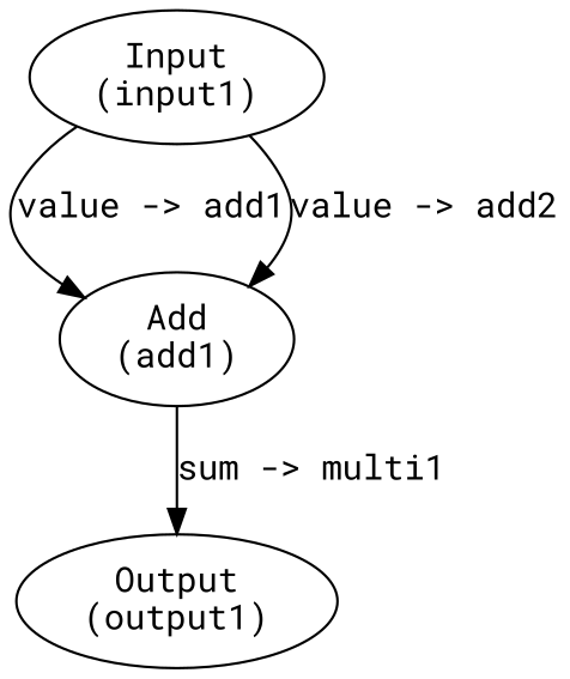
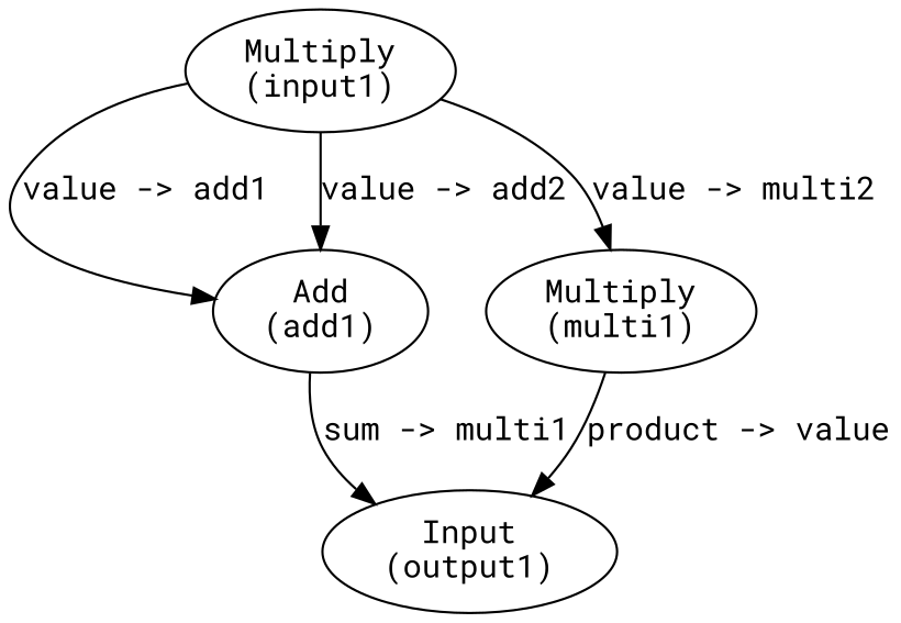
  digraph {
    fontname="Roboto Mono"
    node [fontname="Roboto Mono"]
    edge [fontname="Roboto Mono"]
-   n1 [label="Input\n(input1)"]
+   n1 [label="Multiply\n(input1)"]
    n2 [label="Add\n(add1)"]
-   n4 [label="Output\n(output1)"]
+   n3 [label="Multiply\n(multi1)"]
+   n4 [label="Input\n(output1)"]
    n1 -> n2 [label="value -> add1"]
    n1 -> n2 [label="value -> add2"]
+   n1 -> n3 [label="value -> multi2"]
    n2 -> n4 [label="sum -> multi1"]
+   n3 -> n4 [label="product -> value"]
  }
